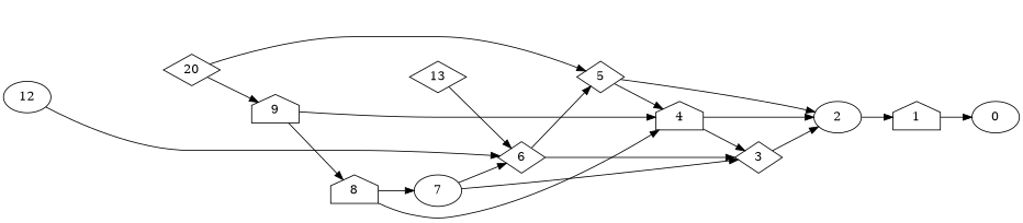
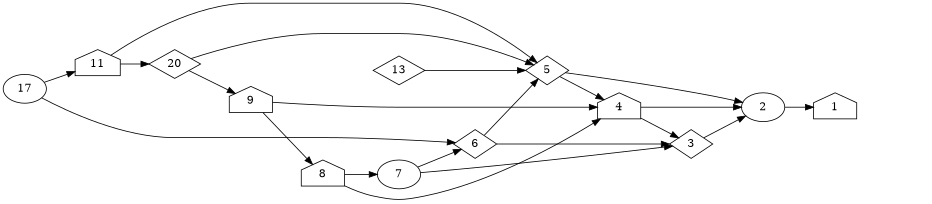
  digraph {
    rankdir=LR
    node [shape=diamond]
    13
    6
-   12 [shape=ellipse]
+   12 [shape=ellipse label=17]
+   11 [shape=house]
    5
    3
    n7 [label=20]
    4 [shape=house]
    2 [shape=ellipse]
    9 [shape=house]
    8 [shape=house]
    1 [shape=house]
    7 [shape=ellipse]
-   0 [shape=ellipse]
-   13 -> 6
+   13 -> 5
    6 -> 5
    6 -> 3
    12 -> 6
+   12 -> 11
+   11 -> 5
+   11 -> n7
    5 -> 4
    5 -> 2
    3 -> 2
    n7 -> 5
    n7 -> 9
    4 -> 3
    4 -> 2
    2 -> 1
    9 -> 4
    9 -> 8
    8 -> 4
    8 -> 7
-   1 -> 0
    7 -> 6
    7 -> 3
  }
